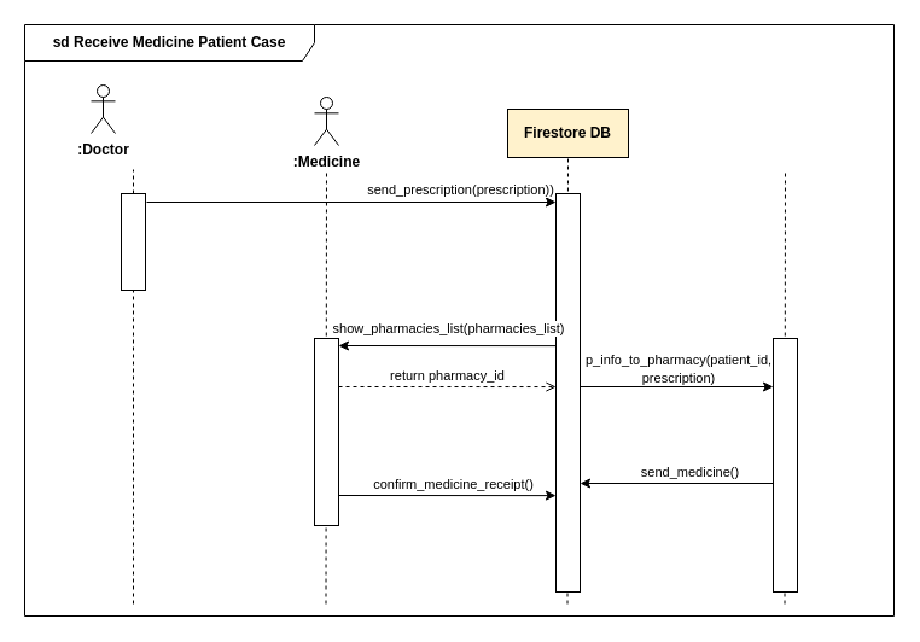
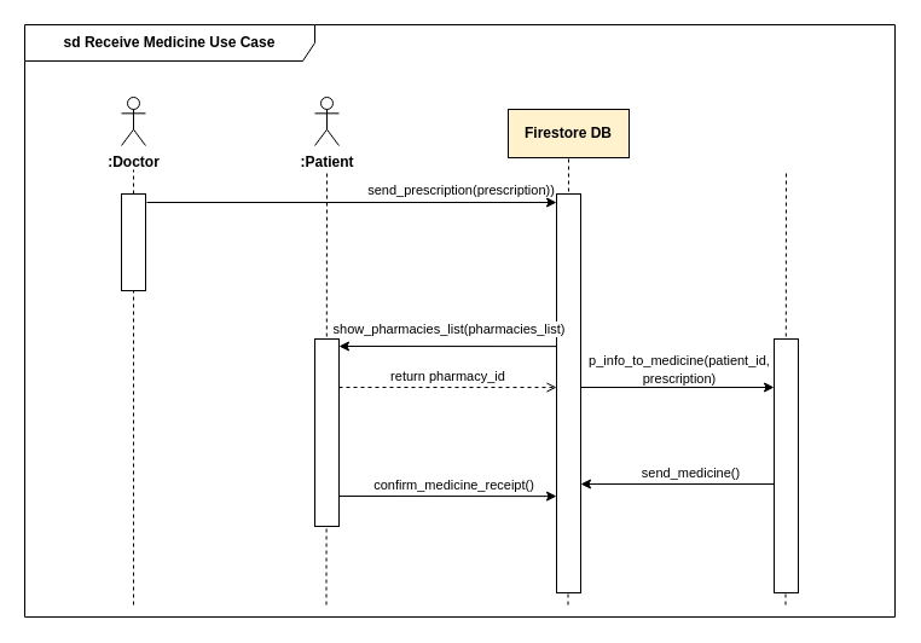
  <mxCell id="0" />
  <mxCell id="1" parent="0" />
  <mxCell id="2" value="" style="endArrow=none;html=1;strokeWidth=1;align=center;dashed=1;" edge="1" parent="1"><mxGeometry width="50" height="50" relative="1" as="geometry"><mxPoint x="649.5" y="500" as="sourcePoint" /><mxPoint x="650" y="140" as="targetPoint" /></mxGeometry></mxCell>
  <mxCell id="3" value="" style="endArrow=none;html=1;strokeWidth=1;align=center;dashed=1;" edge="1" parent="1"><mxGeometry width="50" height="50" relative="1" as="geometry"><mxPoint x="269.5" y="500" as="sourcePoint" /><mxPoint x="270" y="140" as="targetPoint" /></mxGeometry></mxCell>
- <mxCell id="4" value="&lt;b&gt;sd Receive Medicine Patient Case&lt;/b&gt;" style="shape=umlFrame;whiteSpace=wrap;html=1;fillColor=#FFFFFF;align=center;width=240;height=30;" vertex="1" parent="1"><mxGeometry x="20" y="20" width="720" height="490" as="geometry" /></mxCell>
- <mxCell id="5" value=":Doctor" style="shape=umlActor;verticalLabelPosition=bottom;verticalAlign=top;html=1;outlineConnect=0;fillColor=#FFFFFF;align=center;fontStyle=1" vertex="1" parent="1"><mxGeometry x="75" y="70" width="20" height="40" as="geometry" /></mxCell>
- <mxCell id="6" value=":Medicine" style="shape=umlActor;verticalLabelPosition=bottom;verticalAlign=top;html=1;outlineConnect=0;fillColor=#FFFFFF;align=center;fontStyle=1" vertex="1" parent="1"><mxGeometry x="260" y="80" width="20" height="40" as="geometry" /></mxCell>
+ <mxCell id="4" value="&lt;b&gt;sd Receive Medicine Use Case&lt;/b&gt;" style="shape=umlFrame;whiteSpace=wrap;html=1;fillColor=#FFFFFF;align=center;width=240;height=30;" vertex="1" parent="1"><mxGeometry x="20" y="20" width="720" height="490" as="geometry" /></mxCell>
+ <mxCell id="5" value=":Doctor" style="shape=umlActor;verticalLabelPosition=bottom;verticalAlign=top;html=1;outlineConnect=0;fillColor=#FFFFFF;align=center;fontStyle=1" vertex="1" parent="1"><mxGeometry x="100" y="80" width="20" height="40" as="geometry" /></mxCell>
+ <mxCell id="6" value=":Patient" style="shape=umlActor;verticalLabelPosition=bottom;verticalAlign=top;html=1;outlineConnect=0;fillColor=#FFFFFF;align=center;fontStyle=1" vertex="1" parent="1"><mxGeometry x="260" y="80" width="20" height="40" as="geometry" /></mxCell>
  <mxCell id="7" value="Firestore DB" style="rounded=0;whiteSpace=wrap;html=1;fillColor=#fff2cc;align=center;fontStyle=1;" vertex="1" parent="1"><mxGeometry x="420" y="90" width="100" height="40" as="geometry" /></mxCell>
  <mxCell id="8" value="" style="endArrow=none;html=1;strokeWidth=1;align=center;dashed=1;" edge="1" parent="1" source="9"><mxGeometry width="50" height="50" relative="1" as="geometry"><mxPoint x="110" y="460" as="sourcePoint" /><mxPoint x="110" y="140" as="targetPoint" /></mxGeometry></mxCell>
  <mxCell id="9" value="" style="rounded=0;whiteSpace=wrap;html=1;fillColor=#FFFFFF;align=center;direction=south;" vertex="1" parent="1"><mxGeometry x="100" y="160" width="20" height="80" as="geometry" /></mxCell>
  <mxCell id="10" value="" style="endArrow=none;html=1;strokeWidth=1;align=center;dashed=1;" edge="1" parent="1" target="9"><mxGeometry width="50" height="50" relative="1" as="geometry"><mxPoint x="110" y="500" as="sourcePoint" /><mxPoint x="110" y="150" as="targetPoint" /></mxGeometry></mxCell>
  <mxCell id="11" value="" style="rounded=0;whiteSpace=wrap;html=1;fillColor=#FFFFFF;align=center;direction=south;" vertex="1" parent="1"><mxGeometry x="640" y="280" width="20" height="210" as="geometry" /></mxCell>
  <mxCell id="12" value="" style="endArrow=classic;html=1;strokeWidth=1;align=center;entryX=0;entryY=1;entryDx=0;entryDy=0;" edge="1" parent="1"><mxGeometry width="50" height="50" relative="1" as="geometry"><mxPoint x="121" y="167" as="sourcePoint" /><mxPoint x="460" y="167" as="targetPoint" /></mxGeometry></mxCell>
  <mxCell id="13" value="send_prescription(prescription))" style="edgeLabel;html=1;align=center;verticalAlign=middle;resizable=0;points=[];" vertex="1" connectable="0" parent="12"><mxGeometry x="0.575" y="-1" relative="1" as="geometry"><mxPoint x="-8" y="-12" as="offset" /></mxGeometry></mxCell>
  <mxCell id="14" value="" style="rounded=0;whiteSpace=wrap;html=1;fillColor=#FFFFFF;align=center;direction=south;" vertex="1" parent="1"><mxGeometry x="260" y="280" width="20" height="155" as="geometry" /></mxCell>
  <mxCell id="15" value="" style="endArrow=none;html=1;strokeWidth=1;align=center;dashed=1;entryX=0.5;entryY=1;entryDx=0;entryDy=0;entryPerimeter=0;" edge="1" parent="1" target="7"><mxGeometry width="50" height="50" relative="1" as="geometry"><mxPoint x="469.5" y="500" as="sourcePoint" /><mxPoint x="470" y="140" as="targetPoint" /></mxGeometry></mxCell>
  <mxCell id="16" value="" style="rounded=0;whiteSpace=wrap;html=1;fillColor=#FFFFFF;align=center;direction=south;" vertex="1" parent="1"><mxGeometry x="460" y="160" width="20" height="330" as="geometry" /></mxCell>
  <mxCell id="17" value="" style="endArrow=classic;html=1;strokeWidth=1;align=center;exitX=0.364;exitY=1;exitDx=0;exitDy=0;exitPerimeter=0;entryX=0;entryY=0;entryDx=0;entryDy=0;" edge="1" parent="1"><mxGeometry width="50" height="50" relative="1" as="geometry"><mxPoint x="460" y="286.12" as="sourcePoint" /><mxPoint x="280" y="286" as="targetPoint" /><Array as="points" /></mxGeometry></mxCell>
  <mxCell id="18" value="show_pharmacies_list(pharmacies_list)" style="edgeLabel;html=1;align=center;verticalAlign=bottom;resizable=0;points=[];" vertex="1" connectable="0" parent="17"><mxGeometry x="-0.144" y="-1" relative="1" as="geometry"><mxPoint x="-13" y="-5.07" as="offset" /></mxGeometry></mxCell>
  <mxCell id="19" value="" style="endArrow=classic;html=1;strokeWidth=1;align=center;exitX=0.364;exitY=1;exitDx=0;exitDy=0;exitPerimeter=0;" edge="1" parent="1"><mxGeometry width="50" height="50" relative="1" as="geometry"><mxPoint x="480" y="320" as="sourcePoint" /><mxPoint x="640" y="320" as="targetPoint" /><Array as="points" /></mxGeometry></mxCell>
  <mxCell id="20" value="" style="endArrow=classic;html=1;strokeWidth=1;align=center;exitX=0.364;exitY=1;exitDx=0;exitDy=0;exitPerimeter=0;verticalAlign=bottom;" edge="1" parent="1"><mxGeometry width="50" height="50" relative="1" as="geometry"><mxPoint x="640" y="400" as="sourcePoint" /><mxPoint x="480" y="400" as="targetPoint" /><Array as="points" /></mxGeometry></mxCell>
  <mxCell id="21" value="send_medicine()" style="edgeLabel;html=1;align=center;verticalAlign=middle;resizable=0;points=[];" vertex="1" connectable="0" parent="20"><mxGeometry x="-0.275" relative="1" as="geometry"><mxPoint x="-12" y="-10" as="offset" /></mxGeometry></mxCell>
  <mxCell id="22" value="" style="endArrow=classic;html=1;strokeWidth=1;align=center;exitX=0.364;exitY=1;exitDx=0;exitDy=0;exitPerimeter=0;entryX=0;entryY=0;entryDx=0;entryDy=0;" edge="1" parent="1"><mxGeometry width="50" height="50" relative="1" as="geometry"><mxPoint x="280" y="410" as="sourcePoint" /><mxPoint x="460" y="410.12" as="targetPoint" /><Array as="points" /></mxGeometry></mxCell>
  <mxCell id="23" value="return pharmacy_id" style="endArrow=open;endSize=6;dashed=1;html=1;strokeWidth=1;align=center;entryX=0.485;entryY=1;entryDx=0;entryDy=0;entryPerimeter=0;verticalAlign=bottom;" edge="1" parent="1" target="16"><mxGeometry width="160" relative="1" as="geometry"><mxPoint x="280" y="320" as="sourcePoint" /><mxPoint x="440" y="340" as="targetPoint" /></mxGeometry></mxCell>
  <mxCell id="24" value="confirm_medicine_receipt()" style="edgeLabel;html=1;align=center;verticalAlign=middle;resizable=0;points=[];" vertex="1" connectable="0" parent="1"><mxGeometry x="570" y="340" as="geometry"><mxPoint x="-196" y="60" as="offset" /></mxGeometry></mxCell>
- <mxCell id="25" value="&lt;span style=&quot;font-size: 11px ; background-color: rgb(255 , 255 , 255)&quot;&gt;p_info_to_pharmacy(patient_id, prescription)&lt;/span&gt;" style="text;html=1;strokeColor=none;fillColor=none;align=center;verticalAlign=middle;whiteSpace=wrap;rounded=0;" vertex="1" parent="1"><mxGeometry x="484" y="290" width="156" height="30" as="geometry" /></mxCell>
+ <mxCell id="25" value="&lt;span style=&quot;font-size: 11px ; background-color: rgb(255 , 255 , 255)&quot;&gt;p_info_to_medicine(patient_id, prescription)&lt;/span&gt;" style="text;html=1;strokeColor=none;fillColor=none;align=center;verticalAlign=middle;whiteSpace=wrap;rounded=0;" vertex="1" parent="1"><mxGeometry x="484" y="290" width="156" height="30" as="geometry" /></mxCell>
